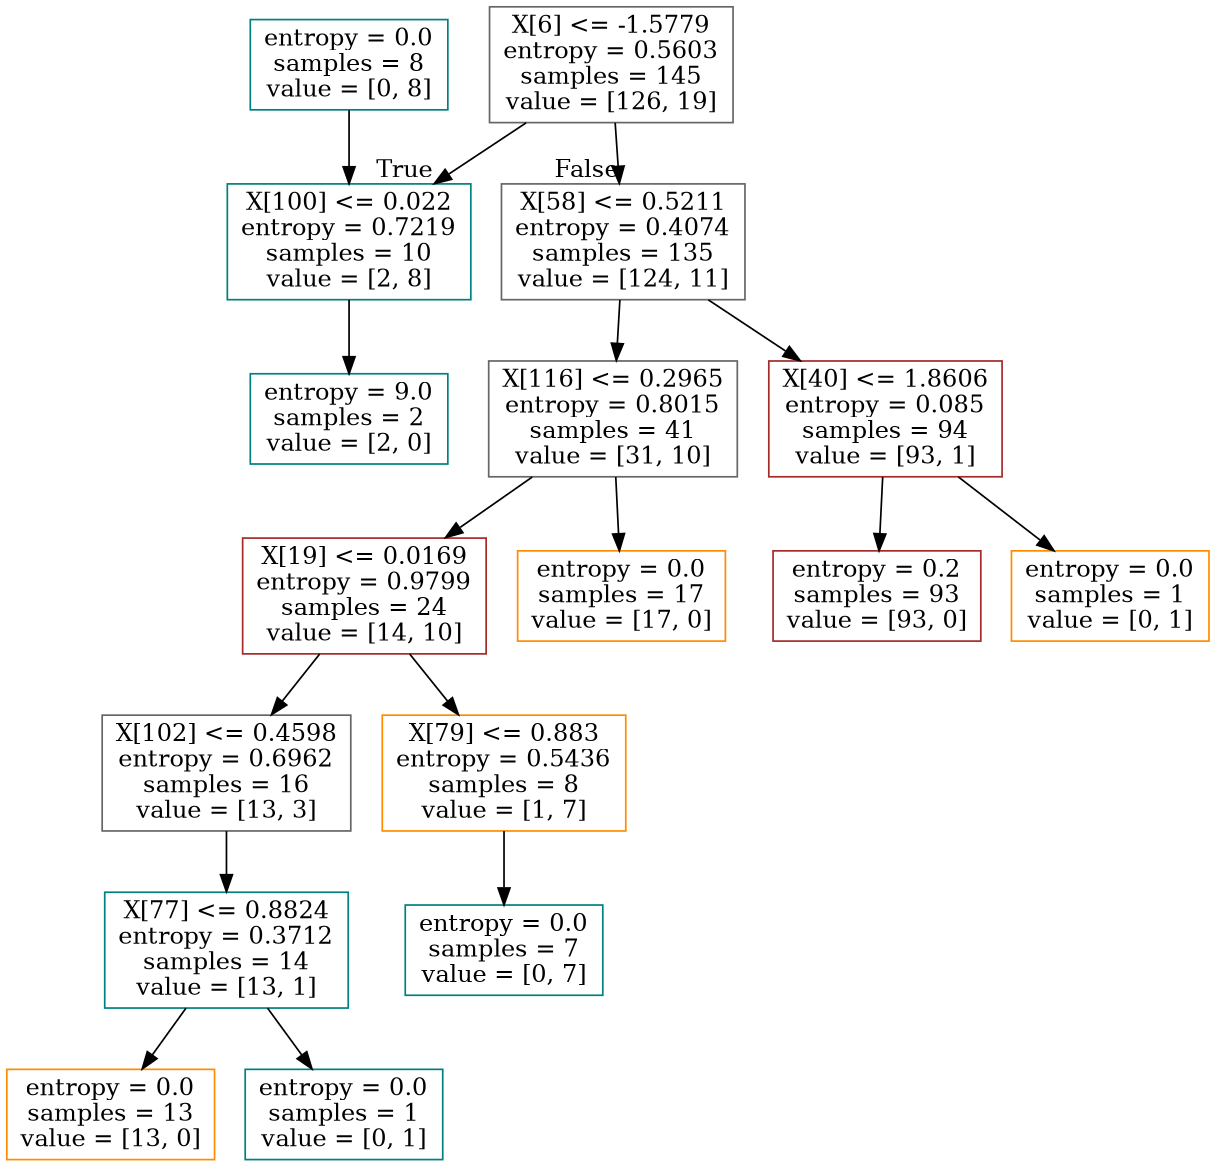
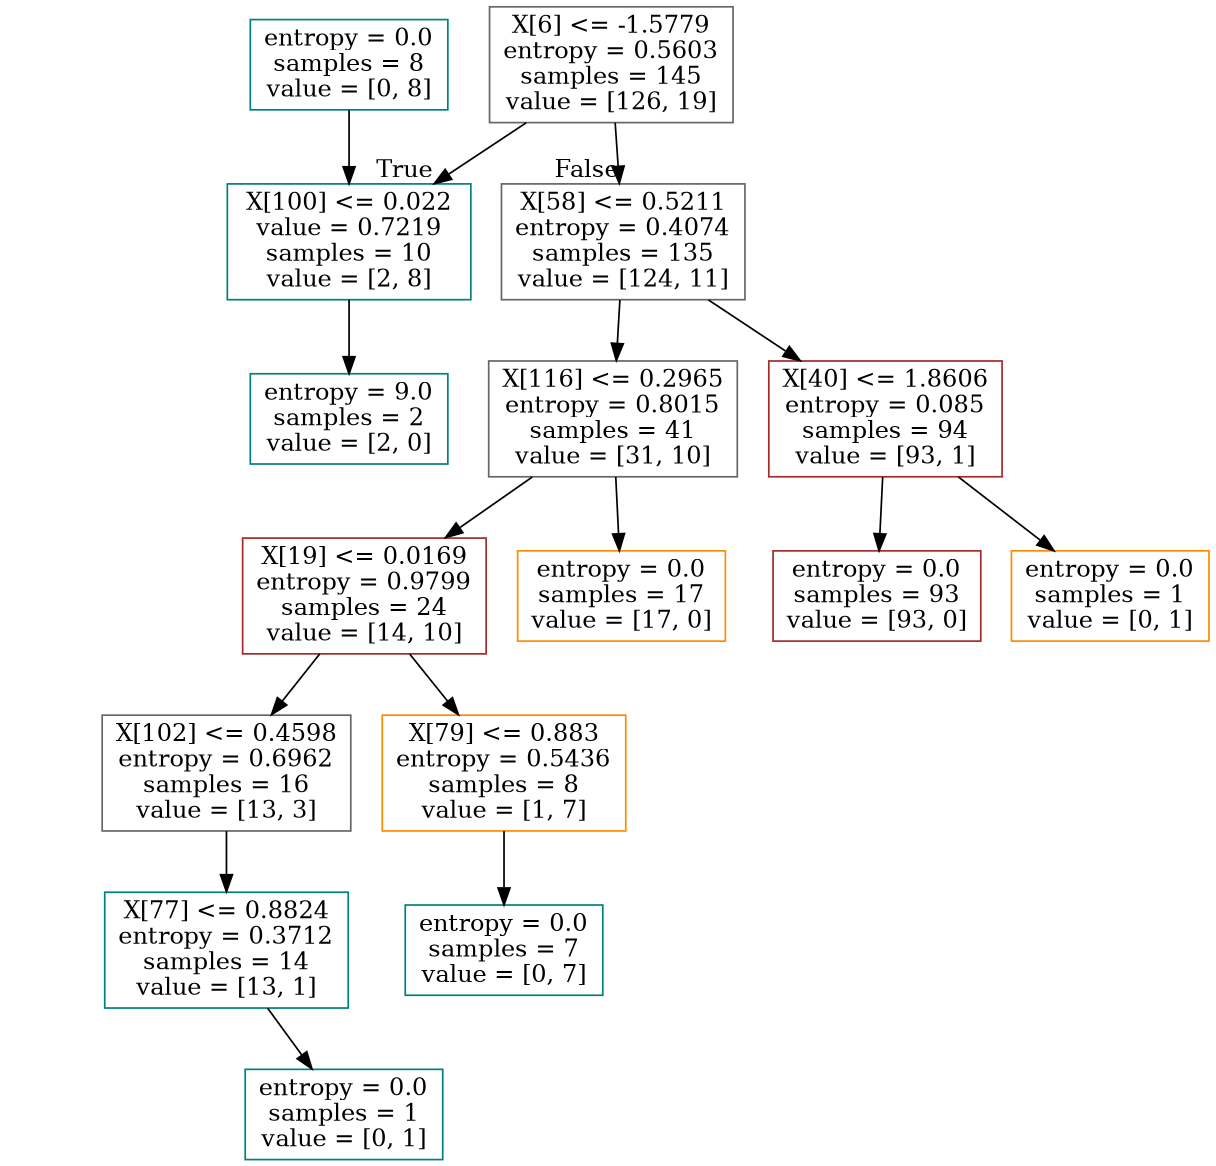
  digraph {
    node [color=teal shape=box]
    n1 [color=gray40 label="X[6] <= -1.5779\nentropy = 0.5603\nsamples = 145\nvalue = [126, 19]"]
-   n2 [label="X[100] <= 0.022\nentropy = 0.7219\nsamples = 10\nvalue = [2, 8]"]
+   n2 [label="X[100] <= 0.022\nvalue = 0.7219\nsamples = 10\nvalue = [2, 8]"]
    n3 [color=gray40 label="X[58] <= 0.5211\nentropy = 0.4074\nsamples = 135\nvalue = [124, 11]"]
    n4 [label="entropy = 9.0\nsamples = 2\nvalue = [2, 0]"]
    n5 [color=gray40 label="X[116] <= 0.2965\nentropy = 0.8015\nsamples = 41\nvalue = [31, 10]"]
    n6 [color=brown label="X[40] <= 1.8606\nentropy = 0.085\nsamples = 94\nvalue = [93, 1]"]
    n7 [label="entropy = 0.0\nsamples = 8\nvalue = [0, 8]"]
    n8 [color=brown label="X[19] <= 0.0169\nentropy = 0.9799\nsamples = 24\nvalue = [14, 10]"]
    n9 [color=darkorange label="entropy = 0.0\nsamples = 17\nvalue = [17, 0]"]
-   n10 [color=brown label="entropy = 0.2\nsamples = 93\nvalue = [93, 0]"]
+   n10 [color=brown label="entropy = 0.0\nsamples = 93\nvalue = [93, 0]"]
    n11 [color=darkorange label="entropy = 0.0\nsamples = 1\nvalue = [0, 1]"]
    n12 [color=gray40 label="X[102] <= 0.4598\nentropy = 0.6962\nsamples = 16\nvalue = [13, 3]"]
    n13 [color=darkorange label="X[79] <= 0.883\nentropy = 0.5436\nsamples = 8\nvalue = [1, 7]"]
    n14 [label="X[77] <= 0.8824\nentropy = 0.3712\nsamples = 14\nvalue = [13, 1]"]
    n15 [label="entropy = 0.0\nsamples = 7\nvalue = [0, 7]"]
-   n16 [color=darkorange label="entropy = 0.0\nsamples = 13\nvalue = [13, 0]"]
    n17 [label="entropy = 0.0\nsamples = 1\nvalue = [0, 1]"]
    n1 -> n2 [headlabel=True labelangle=45 labeldistance=2.5]
    n1 -> n3 [headlabel=False labelangle=-45 labeldistance=2.5]
    n2 -> n4
    n3 -> n5
    n3 -> n6
    n5 -> n8
    n5 -> n9
    n6 -> n10
    n6 -> n11
    n7 -> n2
    n8 -> n12
    n8 -> n13
    n12 -> n14
    n13 -> n15
-   n14 -> n16
    n14 -> n17
  }
